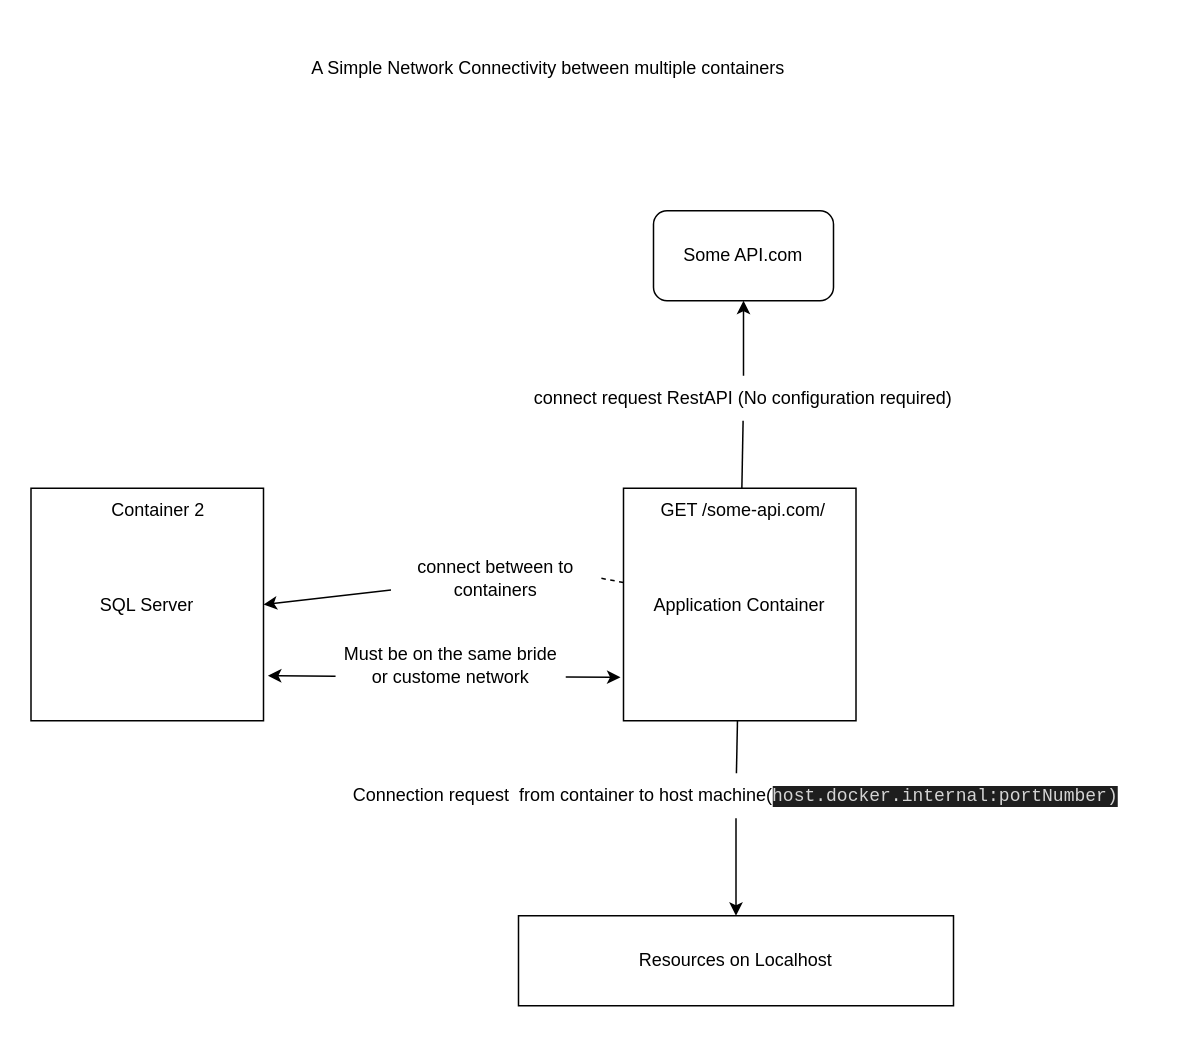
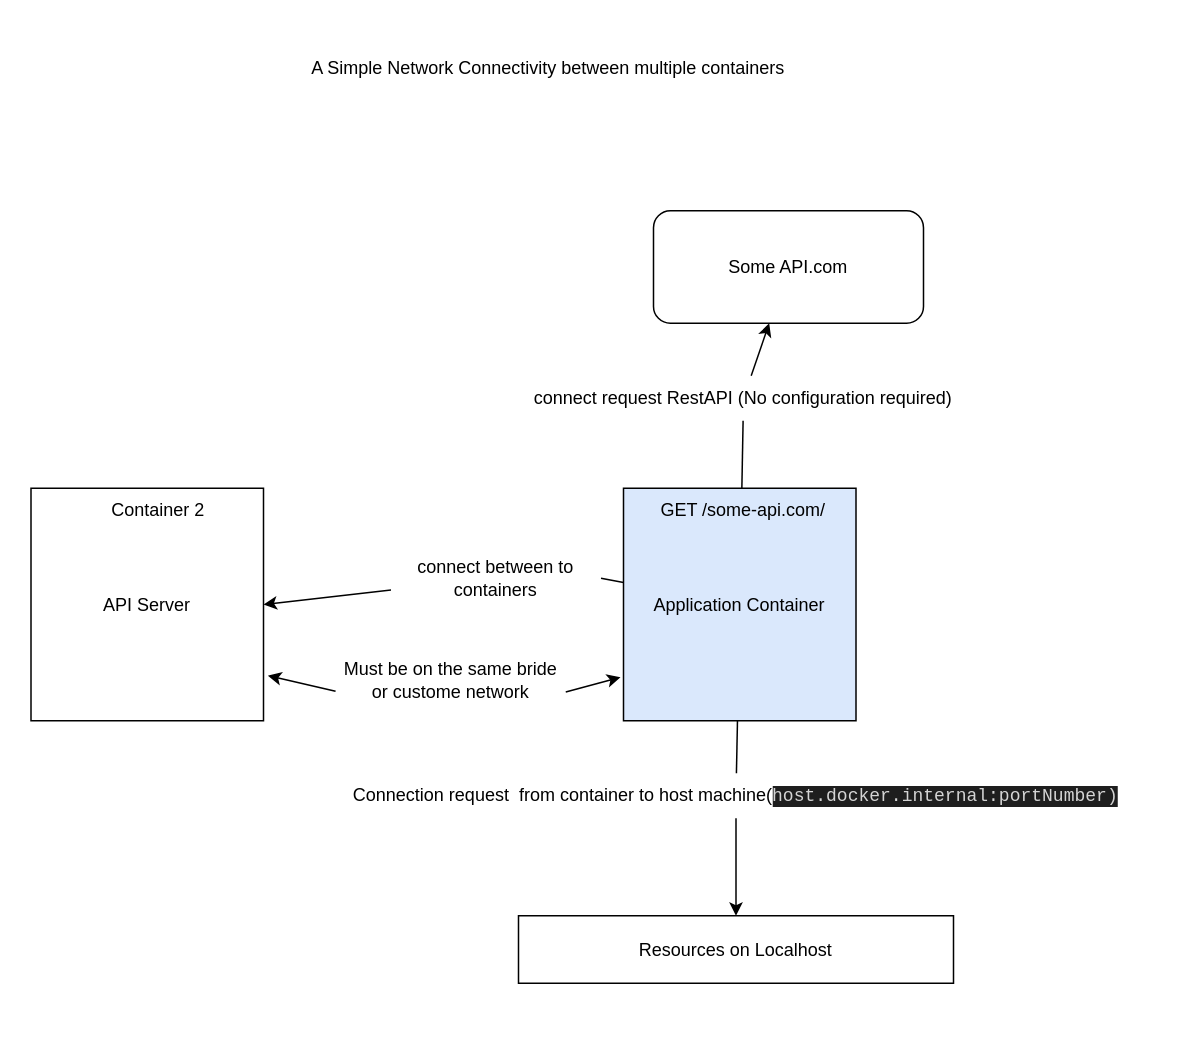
  <mxCell id="0" />
  <mxCell id="1" parent="0" />
  <mxCell id="2" style="edgeStyle=none;html=1;startArrow=none;" parent="1" source="10" target="6" edge="1"><mxGeometry relative="1" as="geometry" /></mxCell>
  <mxCell id="3" style="edgeStyle=none;html=1;startArrow=none;" parent="1" source="8" target="7" edge="1"><mxGeometry relative="1" as="geometry" /></mxCell>
  <mxCell id="4" style="edgeStyle=none;html=1;entryX=1;entryY=0.5;entryDx=0;entryDy=0;startArrow=none;" parent="1" source="13" target="12" edge="1"><mxGeometry relative="1" as="geometry" /></mxCell>
- <mxCell id="5" value="Application Container" style="whiteSpace=wrap;html=1;aspect=fixed;" parent="1" vertex="1"><mxGeometry x="415" y="325" width="155" height="155" as="geometry" /></mxCell>
- <mxCell id="6" value="Some API.com" style="rounded=1;whiteSpace=wrap;html=1;" parent="1" vertex="1"><mxGeometry x="435" y="140" width="120" height="60" as="geometry" /></mxCell>
- <mxCell id="7" value="Resources on Localhost" style="rounded=0;whiteSpace=wrap;html=1;" parent="1" vertex="1"><mxGeometry x="345" y="610" width="290" height="60" as="geometry" /></mxCell>
+ <mxCell id="5" value="Application Container" style="whiteSpace=wrap;html=1;aspect=fixed;fillColor=#dae8fc;" parent="1" vertex="1"><mxGeometry x="415" y="325" width="155" height="155" as="geometry" /></mxCell>
+ <mxCell id="6" value="Some API.com" style="rounded=1;whiteSpace=wrap;html=1;" parent="1" vertex="1"><mxGeometry x="435" y="140" width="180" height="75" as="geometry" /></mxCell>
+ <mxCell id="7" value="Resources on Localhost" style="rounded=0;whiteSpace=wrap;html=1;" parent="1" vertex="1"><mxGeometry x="345" y="610" width="290" height="45" as="geometry" /></mxCell>
  <mxCell id="8" value="Connection request&amp;nbsp; from container to host machine(&lt;span style=&quot;background-color: rgb(30 , 30 , 30) ; color: rgb(212 , 212 , 212) ; font-family: &amp;#34;menlo&amp;#34; , &amp;#34;monaco&amp;#34; , &amp;#34;courier new&amp;#34; , monospace&quot;&gt;host.docker.internal:portNumber)&lt;/span&gt;" style="text;html=1;strokeColor=none;fillColor=none;align=center;verticalAlign=middle;whiteSpace=wrap;rounded=0;" parent="1" vertex="1"><mxGeometry x="205" y="515" width="570" height="30" as="geometry" /></mxCell>
  <mxCell id="9" value="" style="edgeStyle=none;html=1;endArrow=none;" parent="1" source="5" target="8" edge="1"><mxGeometry relative="1" as="geometry"><mxPoint x="391.519" y="480" as="sourcePoint" /><mxPoint x="390.38" y="570" as="targetPoint" /></mxGeometry></mxCell>
  <mxCell id="10" value="connect request RestAPI (No configuration required)" style="text;html=1;strokeColor=none;fillColor=none;align=center;verticalAlign=middle;whiteSpace=wrap;rounded=0;" parent="1" vertex="1"><mxGeometry x="305" y="250" width="380" height="30" as="geometry" /></mxCell>
  <mxCell id="11" value="" style="edgeStyle=none;html=1;endArrow=none;" parent="1" source="5" target="10" edge="1"><mxGeometry relative="1" as="geometry"><mxPoint x="392.5" y="325" as="sourcePoint" /><mxPoint x="392.5" y="220" as="targetPoint" /></mxGeometry></mxCell>
- <mxCell id="12" value="SQL Server" style="whiteSpace=wrap;html=1;aspect=fixed;" parent="1" vertex="1"><mxGeometry x="20" y="325" width="155" height="155" as="geometry" /></mxCell>
+ <mxCell id="12" value="API Server" style="whiteSpace=wrap;html=1;aspect=fixed;" parent="1" vertex="1"><mxGeometry x="20" y="325" width="155" height="155" as="geometry" /></mxCell>
  <mxCell id="13" value="connect between to containers" style="text;html=1;strokeColor=none;fillColor=none;align=center;verticalAlign=middle;whiteSpace=wrap;rounded=0;" parent="1" vertex="1"><mxGeometry x="260" y="370" width="140" height="30" as="geometry" /></mxCell>
- <mxCell id="14" value="" style="edgeStyle=none;html=1;entryX=1;entryY=0.5;entryDx=0;entryDy=0;endArrow=none;dashed=1;" parent="1" source="5" target="13" edge="1"><mxGeometry relative="1" as="geometry"><mxPoint x="315" y="402.5" as="sourcePoint" /><mxPoint x="210" y="402.5" as="targetPoint" /></mxGeometry></mxCell>
+ <mxCell id="14" value="" style="edgeStyle=none;html=1;entryX=1;entryY=0.5;entryDx=0;entryDy=0;endArrow=none;" parent="1" source="5" target="13" edge="1"><mxGeometry relative="1" as="geometry"><mxPoint x="315" y="402.5" as="sourcePoint" /><mxPoint x="210" y="402.5" as="targetPoint" /></mxGeometry></mxCell>
  <mxCell id="15" value="A Simple Network Connectivity between multiple containers" style="text;html=1;strokeColor=none;fillColor=none;align=center;verticalAlign=middle;whiteSpace=wrap;rounded=0;" parent="1" vertex="1"><mxGeometry x="175" y="20" width="380" height="50" as="geometry" /></mxCell>
  <mxCell id="16" value="GET /some-api.com/" style="text;html=1;strokeColor=none;fillColor=none;align=center;verticalAlign=middle;whiteSpace=wrap;rounded=0;" parent="1" vertex="1"><mxGeometry x="411.25" y="330" width="167.5" height="20" as="geometry" /></mxCell>
  <mxCell id="17" value="Container 2" style="text;html=1;strokeColor=none;fillColor=none;align=center;verticalAlign=middle;whiteSpace=wrap;rounded=0;" parent="1" vertex="1"><mxGeometry x="70" y="330" width="70" height="20" as="geometry" /></mxCell>
  <mxCell id="18" value="" style="endArrow=classic;startArrow=none;html=1;entryX=-0.013;entryY=0.813;entryDx=0;entryDy=0;entryPerimeter=0;exitX=1.01;exitY=0.832;exitDx=0;exitDy=0;exitPerimeter=0;" edge="1" parent="1" source="19" target="5"><mxGeometry width="50" height="50" relative="1" as="geometry"><mxPoint x="245" y="490" as="sourcePoint" /><mxPoint x="295" y="440" as="targetPoint" /></mxGeometry></mxCell>
- <mxCell id="19" value="Must be on the same bride or custome network" style="text;html=1;strokeColor=none;fillColor=none;align=center;verticalAlign=middle;whiteSpace=wrap;rounded=0;" vertex="1" parent="1"><mxGeometry x="225" y="430" width="150" height="25" as="geometry" /></mxCell>
+ <mxCell id="19" value="Must be on the same bride or custome network" style="text;html=1;strokeColor=none;fillColor=none;align=center;verticalAlign=middle;whiteSpace=wrap;rounded=0;" vertex="1" parent="1"><mxGeometry x="225" y="440" width="150" height="25" as="geometry" /></mxCell>
  <mxCell id="20" value="" style="endArrow=none;startArrow=classic;html=1;entryX=-0.013;entryY=0.813;entryDx=0;entryDy=0;entryPerimeter=0;exitX=1.019;exitY=0.806;exitDx=0;exitDy=0;exitPerimeter=0;" edge="1" parent="1" source="12" target="19"><mxGeometry width="50" height="50" relative="1" as="geometry"><mxPoint x="215" y="450" as="sourcePoint" /><mxPoint x="412.985" y="451.015" as="targetPoint" /></mxGeometry></mxCell>
